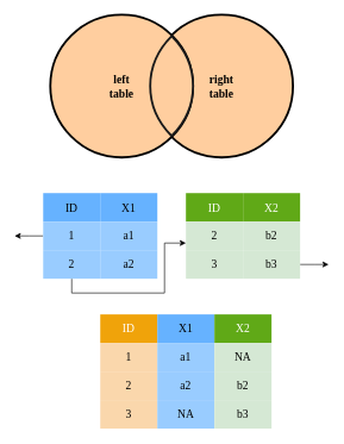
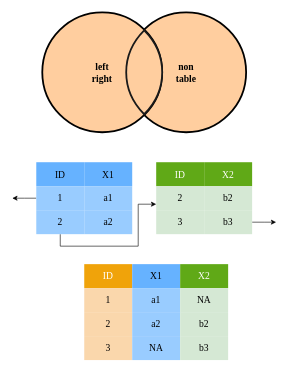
  <mxCell id="0" />
  <mxCell id="1" parent="0" />
- <mxCell id="2" value="&lt;font style=&quot;font-size: 16px&quot; face=&quot;Verdana&quot;&gt;&lt;b&gt;right&lt;br&gt;table&lt;/b&gt;&lt;/font&gt;" style="ellipse;whiteSpace=wrap;html=1;aspect=fixed;strokeWidth=3;shadow=0;fillColor=#FFCE9F;" parent="1" vertex="1"><mxGeometry x="210" y="20" width="200" height="200" as="geometry" /></mxCell>
- <mxCell id="3" value="&lt;font style=&quot;font-size: 16px&quot; face=&quot;Verdana&quot;&gt;&lt;b&gt;left&lt;br&gt;table&lt;/b&gt;&lt;/font&gt;" style="ellipse;whiteSpace=wrap;html=1;aspect=fixed;strokeWidth=3;shadow=0;fillColor=#FFCE9F;" parent="1" vertex="1"><mxGeometry x="70" y="20" width="200" height="200" as="geometry" /></mxCell>
+ <mxCell id="2" value="&lt;font style=&quot;font-size: 16px&quot; face=&quot;Verdana&quot;&gt;&lt;b&gt;non&lt;br&gt;table&lt;/b&gt;&lt;/font&gt;" style="ellipse;whiteSpace=wrap;html=1;aspect=fixed;strokeWidth=3;shadow=0;fillColor=#FFCE9F;" parent="1" vertex="1"><mxGeometry x="210" y="20" width="200" height="200" as="geometry" /></mxCell>
+ <mxCell id="3" value="&lt;font style=&quot;font-size: 16px&quot; face=&quot;Verdana&quot;&gt;&lt;b&gt;left&lt;br&gt;right&lt;/b&gt;&lt;/font&gt;" style="ellipse;whiteSpace=wrap;html=1;aspect=fixed;strokeWidth=3;shadow=0;fillColor=#FFCE9F;" parent="1" vertex="1"><mxGeometry x="70" y="20" width="200" height="200" as="geometry" /></mxCell>
  <mxCell id="4" value="&lt;font face=&quot;Verdana&quot; style=&quot;font-size: 16px&quot;&gt;ID&lt;/font&gt;" style="rounded=0;whiteSpace=wrap;html=1;shadow=0;strokeWidth=3;fillColor=#66B2FF;strokeColor=none;" parent="1" vertex="1"><mxGeometry x="60" y="270" width="80" height="40" as="geometry" /></mxCell>
  <mxCell id="5" value="&lt;font face=&quot;Verdana&quot; style=&quot;font-size: 16px&quot;&gt;X1&lt;/font&gt;" style="rounded=0;whiteSpace=wrap;html=1;shadow=0;strokeWidth=3;fillColor=#66B2FF;strokeColor=none;" parent="1" vertex="1"><mxGeometry x="140" y="270" width="80" height="40" as="geometry" /></mxCell>
  <mxCell id="6" style="edgeStyle=orthogonalEdgeStyle;rounded=0;orthogonalLoop=1;jettySize=auto;html=1;exitX=0;exitY=0.5;exitDx=0;exitDy=0;" parent="1" source="7" edge="1"><mxGeometry relative="1" as="geometry"><mxPoint x="20" y="330" as="targetPoint" /></mxGeometry></mxCell>
  <mxCell id="7" value="&lt;font face=&quot;Verdana&quot; style=&quot;font-size: 16px&quot;&gt;1&lt;/font&gt;" style="rounded=0;whiteSpace=wrap;html=1;shadow=0;strokeWidth=3;fillColor=#99CCFF;strokeColor=none;" parent="1" vertex="1"><mxGeometry x="60" y="310" width="80" height="40" as="geometry" /></mxCell>
  <mxCell id="8" style="edgeStyle=orthogonalEdgeStyle;rounded=0;orthogonalLoop=1;jettySize=auto;html=1;exitX=0.5;exitY=1;exitDx=0;exitDy=0;entryX=0;entryY=0.75;entryDx=0;entryDy=0;" parent="1" source="9" target="14" edge="1"><mxGeometry relative="1" as="geometry"><Array as="points"><mxPoint x="100" y="410" /><mxPoint x="230" y="410" /><mxPoint x="230" y="340" /></Array></mxGeometry></mxCell>
  <mxCell id="9" value="&lt;font face=&quot;Verdana&quot; style=&quot;font-size: 16px&quot;&gt;2&lt;/font&gt;" style="rounded=0;whiteSpace=wrap;html=1;shadow=0;strokeWidth=3;fillColor=#99CCFF;strokeColor=none;" parent="1" vertex="1"><mxGeometry x="60" y="350" width="80" height="40" as="geometry" /></mxCell>
  <mxCell id="10" value="&lt;font face=&quot;Verdana&quot; style=&quot;font-size: 16px&quot;&gt;a1&lt;/font&gt;" style="rounded=0;whiteSpace=wrap;html=1;shadow=0;strokeWidth=3;fillColor=#99CCFF;strokeColor=none;" parent="1" vertex="1"><mxGeometry x="140" y="310" width="80" height="40" as="geometry" /></mxCell>
  <mxCell id="11" value="&lt;font face=&quot;Verdana&quot; style=&quot;font-size: 16px&quot;&gt;a2&lt;/font&gt;" style="rounded=0;whiteSpace=wrap;html=1;shadow=0;strokeWidth=3;fillColor=#99CCFF;strokeColor=none;" parent="1" vertex="1"><mxGeometry x="140" y="350" width="80" height="40" as="geometry" /></mxCell>
  <mxCell id="12" value="&lt;font face=&quot;Verdana&quot; style=&quot;font-size: 16px&quot;&gt;ID&lt;/font&gt;" style="rounded=0;whiteSpace=wrap;html=1;shadow=0;strokeWidth=3;fillColor=#60a917;fontColor=#ffffff;strokeColor=none;" parent="1" vertex="1"><mxGeometry x="260" y="270" width="80" height="40" as="geometry" /></mxCell>
  <mxCell id="13" value="&lt;font face=&quot;Verdana&quot; style=&quot;font-size: 16px&quot;&gt;X2&lt;/font&gt;" style="rounded=0;whiteSpace=wrap;html=1;shadow=0;strokeWidth=3;fillColor=#60a917;fontColor=#ffffff;strokeColor=none;" parent="1" vertex="1"><mxGeometry x="340" y="270" width="80" height="40" as="geometry" /></mxCell>
  <mxCell id="14" value="&lt;font face=&quot;Verdana&quot; style=&quot;font-size: 16px&quot;&gt;2&lt;/font&gt;" style="rounded=0;whiteSpace=wrap;html=1;shadow=0;strokeWidth=3;fillColor=#d5e8d4;strokeColor=none;" parent="1" vertex="1"><mxGeometry x="260" y="310" width="80" height="40" as="geometry" /></mxCell>
  <mxCell id="15" value="&lt;font face=&quot;Verdana&quot; style=&quot;font-size: 16px&quot;&gt;3&lt;/font&gt;" style="rounded=0;whiteSpace=wrap;html=1;shadow=0;strokeWidth=3;fillColor=#d5e8d4;strokeColor=none;" parent="1" vertex="1"><mxGeometry x="260" y="350" width="80" height="40" as="geometry" /></mxCell>
  <mxCell id="16" value="&lt;font face=&quot;Verdana&quot; style=&quot;font-size: 16px&quot;&gt;b2&lt;/font&gt;" style="rounded=0;whiteSpace=wrap;html=1;shadow=0;strokeWidth=3;fillColor=#d5e8d4;strokeColor=none;" parent="1" vertex="1"><mxGeometry x="340" y="310" width="80" height="40" as="geometry" /></mxCell>
  <mxCell id="17" style="edgeStyle=orthogonalEdgeStyle;rounded=0;orthogonalLoop=1;jettySize=auto;html=1;exitX=1;exitY=0.5;exitDx=0;exitDy=0;" parent="1" source="18" edge="1"><mxGeometry relative="1" as="geometry"><mxPoint x="460" y="370" as="targetPoint" /></mxGeometry></mxCell>
  <mxCell id="18" value="&lt;font face=&quot;Verdana&quot; style=&quot;font-size: 16px&quot;&gt;b3&lt;/font&gt;" style="rounded=0;whiteSpace=wrap;html=1;shadow=0;strokeWidth=3;fillColor=#d5e8d4;strokeColor=none;" parent="1" vertex="1"><mxGeometry x="340" y="350" width="80" height="40" as="geometry" /></mxCell>
  <mxCell id="19" value="&lt;font face=&quot;Verdana&quot; style=&quot;font-size: 16px&quot;&gt;ID&lt;/font&gt;" style="rounded=0;whiteSpace=wrap;html=1;shadow=0;strokeWidth=3;fillColor=#f0a30a;fontColor=#ffffff;strokeColor=none;" parent="1" vertex="1"><mxGeometry x="140" y="440" width="80" height="40" as="geometry" /></mxCell>
  <mxCell id="20" value="&lt;font face=&quot;Verdana&quot; style=&quot;font-size: 16px&quot;&gt;2&lt;/font&gt;" style="rounded=0;whiteSpace=wrap;html=1;shadow=0;strokeWidth=3;fillColor=#fad7ac;strokeColor=none;" parent="1" vertex="1"><mxGeometry x="140" y="520" width="80" height="40" as="geometry" /></mxCell>
  <mxCell id="21" value="&lt;font face=&quot;Verdana&quot; style=&quot;font-size: 16px&quot;&gt;X1&lt;/font&gt;" style="rounded=0;whiteSpace=wrap;html=1;shadow=0;strokeWidth=3;fillColor=#66B2FF;strokeColor=none;" parent="1" vertex="1"><mxGeometry x="220" y="440" width="80" height="40" as="geometry" /></mxCell>
  <mxCell id="22" value="&lt;font face=&quot;Verdana&quot; style=&quot;font-size: 16px&quot;&gt;a2&lt;/font&gt;" style="rounded=0;whiteSpace=wrap;html=1;shadow=0;strokeWidth=3;fillColor=#99CCFF;strokeColor=none;" parent="1" vertex="1"><mxGeometry x="220" y="520" width="80" height="40" as="geometry" /></mxCell>
  <mxCell id="23" value="&lt;font face=&quot;Verdana&quot; style=&quot;font-size: 16px&quot;&gt;X2&lt;/font&gt;" style="rounded=0;whiteSpace=wrap;html=1;shadow=0;strokeWidth=3;fillColor=#60a917;fontColor=#ffffff;strokeColor=none;" parent="1" vertex="1"><mxGeometry x="300" y="440" width="80" height="40" as="geometry" /></mxCell>
  <mxCell id="24" value="&lt;font face=&quot;Verdana&quot; style=&quot;font-size: 16px&quot;&gt;b2&lt;/font&gt;" style="rounded=0;whiteSpace=wrap;html=1;shadow=0;strokeWidth=3;fillColor=#d5e8d4;strokeColor=none;" parent="1" vertex="1"><mxGeometry x="300" y="520" width="80" height="40" as="geometry" /></mxCell>
  <mxCell id="25" value="" style="whiteSpace=wrap;html=1;shape=mxgraph.basic.pointed_oval;strokeColor=#1A1A1A;fillColor=#FFCE9F;strokeWidth=3;" parent="1" vertex="1"><mxGeometry x="200" y="50" width="80" height="140" as="geometry" /></mxCell>
  <mxCell id="26" value="&lt;font face=&quot;Verdana&quot; style=&quot;font-size: 16px&quot;&gt;1&lt;/font&gt;" style="rounded=0;whiteSpace=wrap;html=1;shadow=0;strokeWidth=3;fillColor=#fad7ac;strokeColor=none;" vertex="1" parent="1"><mxGeometry x="140" y="480" width="80" height="40" as="geometry" /></mxCell>
  <mxCell id="27" value="&lt;font face=&quot;Verdana&quot; style=&quot;font-size: 16px&quot;&gt;a1&lt;/font&gt;" style="rounded=0;whiteSpace=wrap;html=1;shadow=0;strokeWidth=3;fillColor=#99CCFF;strokeColor=none;" vertex="1" parent="1"><mxGeometry x="220" y="480" width="80" height="40" as="geometry" /></mxCell>
  <mxCell id="28" value="&lt;font face=&quot;Verdana&quot; style=&quot;font-size: 16px&quot;&gt;NA&lt;/font&gt;" style="rounded=0;whiteSpace=wrap;html=1;shadow=0;strokeWidth=3;fillColor=#d5e8d4;strokeColor=none;" vertex="1" parent="1"><mxGeometry x="300" y="480" width="80" height="40" as="geometry" /></mxCell>
  <mxCell id="29" value="&lt;font face=&quot;Verdana&quot; style=&quot;font-size: 16px&quot;&gt;3&lt;/font&gt;" style="rounded=0;whiteSpace=wrap;html=1;shadow=0;strokeWidth=3;fillColor=#fad7ac;strokeColor=none;" vertex="1" parent="1"><mxGeometry x="140" y="560" width="80" height="40" as="geometry" /></mxCell>
  <mxCell id="30" value="&lt;font face=&quot;Verdana&quot;&gt;&lt;span style=&quot;font-size: 16px&quot;&gt;NA&lt;/span&gt;&lt;/font&gt;" style="rounded=0;whiteSpace=wrap;html=1;shadow=0;strokeWidth=3;fillColor=#99CCFF;strokeColor=none;" vertex="1" parent="1"><mxGeometry x="220" y="560" width="80" height="40" as="geometry" /></mxCell>
  <mxCell id="31" value="&lt;font face=&quot;Verdana&quot; style=&quot;font-size: 16px&quot;&gt;b3&lt;/font&gt;" style="rounded=0;whiteSpace=wrap;html=1;shadow=0;strokeWidth=3;fillColor=#d5e8d4;strokeColor=none;" vertex="1" parent="1"><mxGeometry x="300" y="560" width="80" height="40" as="geometry" /></mxCell>
  <mxCell id="32" value="Couche non nommée" parent="0" />
